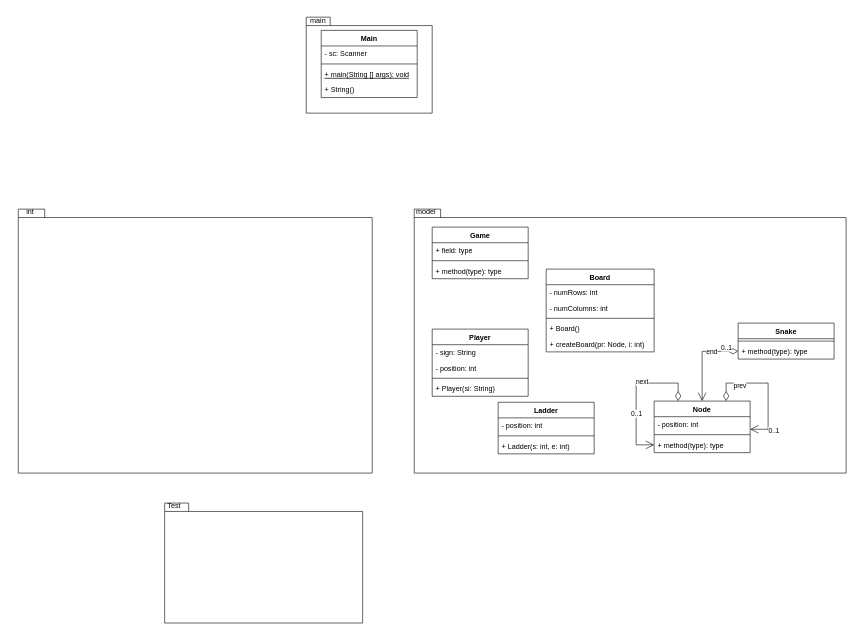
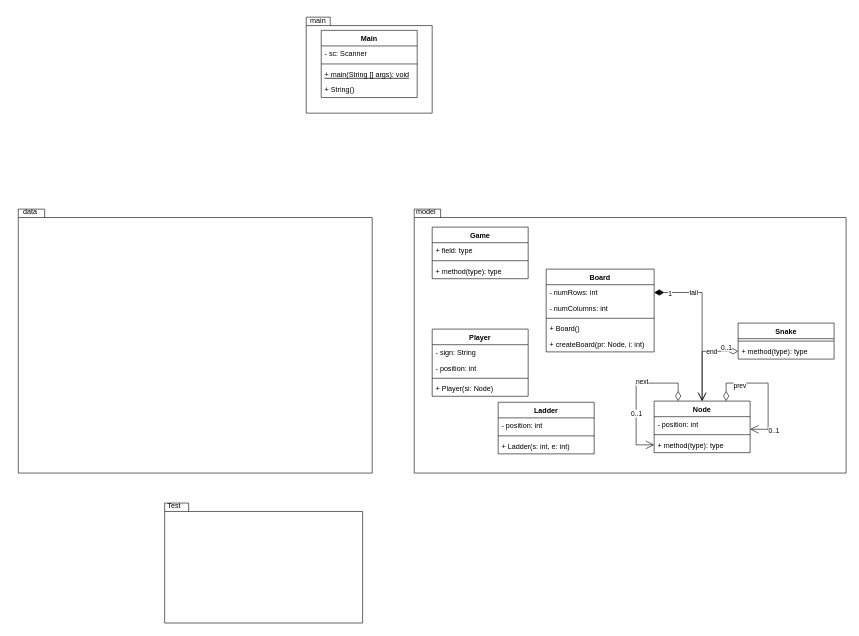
  <mxCell id="0" />
  <mxCell id="1" parent="0" />
  <mxCell id="2" value="" style="shape=folder;fontStyle=1;spacingTop=10;tabWidth=40;tabHeight=14;tabPosition=left;html=1;" parent="1" vertex="1"><mxGeometry x="510" y="28" width="210" height="160" as="geometry" /></mxCell>
  <mxCell id="3" value="main" style="text;html=1;strokeColor=none;fillColor=none;align=center;verticalAlign=middle;whiteSpace=wrap;rounded=0;" parent="1" vertex="1"><mxGeometry x="500" y="20" width="60" height="30" as="geometry" /></mxCell>
  <mxCell id="4" value="Main" style="swimlane;fontStyle=1;align=center;verticalAlign=top;childLayout=stackLayout;horizontal=1;startSize=26;horizontalStack=0;resizeParent=1;resizeParentMax=0;resizeLast=0;collapsible=1;marginBottom=0;" parent="1" vertex="1"><mxGeometry x="535" y="50" width="160" height="112" as="geometry" /></mxCell>
  <mxCell id="5" value="- sc: Scanner" style="text;strokeColor=none;fillColor=none;align=left;verticalAlign=top;spacingLeft=4;spacingRight=4;overflow=hidden;rotatable=0;points=[[0,0.5],[1,0.5]];portConstraint=eastwest;" parent="4" vertex="1"><mxGeometry y="26" width="160" height="26" as="geometry" /></mxCell>
  <mxCell id="6" value="" style="line;strokeWidth=1;fillColor=none;align=left;verticalAlign=middle;spacingTop=-1;spacingLeft=3;spacingRight=3;rotatable=0;labelPosition=right;points=[];portConstraint=eastwest;" parent="4" vertex="1"><mxGeometry y="52" width="160" height="8" as="geometry" /></mxCell>
  <mxCell id="7" value="+ main(String [] args): void" style="text;strokeColor=none;fillColor=none;align=left;verticalAlign=top;spacingLeft=4;spacingRight=4;overflow=hidden;rotatable=0;points=[[0,0.5],[1,0.5]];portConstraint=eastwest;fontStyle=4" parent="4" vertex="1"><mxGeometry y="60" width="160" height="26" as="geometry" /></mxCell>
  <mxCell id="8" value="+ String()" style="text;strokeColor=none;fillColor=none;align=left;verticalAlign=top;spacingLeft=4;spacingRight=4;overflow=hidden;rotatable=0;points=[[0,0.5],[1,0.5]];portConstraint=eastwest;" vertex="1" parent="4"><mxGeometry y="86" width="160" height="26" as="geometry" /></mxCell>
  <mxCell id="9" value="" style="shape=folder;fontStyle=1;spacingTop=10;tabWidth=40;tabHeight=14;tabPosition=left;html=1;" parent="1" vertex="1"><mxGeometry x="690" y="348" width="720" height="440" as="geometry" /></mxCell>
  <mxCell id="10" value="" style="shape=folder;fontStyle=1;spacingTop=10;tabWidth=40;tabHeight=14;tabPosition=left;html=1;" parent="1" vertex="1"><mxGeometry x="30" y="348" width="590" height="440" as="geometry" /></mxCell>
  <mxCell id="11" value="" style="shape=folder;fontStyle=1;spacingTop=10;tabWidth=40;tabHeight=14;tabPosition=left;html=1;" parent="1" vertex="1"><mxGeometry x="274" y="838" width="330" height="200" as="geometry" /></mxCell>
- <mxCell id="12" value="int" style="text;html=1;strokeColor=none;fillColor=none;align=center;verticalAlign=middle;whiteSpace=wrap;rounded=0;" parent="1" vertex="1"><mxGeometry x="20" y="338" width="60" height="30" as="geometry" /></mxCell>
+ <mxCell id="12" value="data" style="text;html=1;strokeColor=none;fillColor=none;align=center;verticalAlign=middle;whiteSpace=wrap;rounded=0;" parent="1" vertex="1"><mxGeometry x="20" y="338" width="60" height="30" as="geometry" /></mxCell>
  <mxCell id="13" value="model" style="text;html=1;strokeColor=none;fillColor=none;align=center;verticalAlign=middle;whiteSpace=wrap;rounded=0;" parent="1" vertex="1"><mxGeometry x="680" y="338" width="60" height="30" as="geometry" /></mxCell>
  <mxCell id="14" value="Test" style="text;html=1;strokeColor=none;fillColor=none;align=center;verticalAlign=middle;whiteSpace=wrap;rounded=0;" parent="1" vertex="1"><mxGeometry x="260" y="828" width="60" height="30" as="geometry" /></mxCell>
  <mxCell id="15" value="Board" style="swimlane;fontStyle=1;align=center;verticalAlign=top;childLayout=stackLayout;horizontal=1;startSize=26;horizontalStack=0;resizeParent=1;resizeParentMax=0;resizeLast=0;collapsible=1;marginBottom=0;" parent="1" vertex="1"><mxGeometry x="910" y="448" width="180" height="138" as="geometry" /></mxCell>
  <mxCell id="16" value="- numRows: int" style="text;strokeColor=none;fillColor=none;align=left;verticalAlign=top;spacingLeft=4;spacingRight=4;overflow=hidden;rotatable=0;points=[[0,0.5],[1,0.5]];portConstraint=eastwest;" parent="15" vertex="1"><mxGeometry y="26" width="180" height="26" as="geometry" /></mxCell>
  <mxCell id="17" value="- numColumns: int" style="text;strokeColor=none;fillColor=none;align=left;verticalAlign=top;spacingLeft=4;spacingRight=4;overflow=hidden;rotatable=0;points=[[0,0.5],[1,0.5]];portConstraint=eastwest;" parent="15" vertex="1"><mxGeometry y="52" width="180" height="26" as="geometry" /></mxCell>
  <mxCell id="18" value="" style="line;strokeWidth=1;fillColor=none;align=left;verticalAlign=middle;spacingTop=-1;spacingLeft=3;spacingRight=3;rotatable=0;labelPosition=right;points=[];portConstraint=eastwest;" parent="15" vertex="1"><mxGeometry y="78" width="180" height="8" as="geometry" /></mxCell>
  <mxCell id="19" value="+ Board()" style="text;strokeColor=none;fillColor=none;align=left;verticalAlign=top;spacingLeft=4;spacingRight=4;overflow=hidden;rotatable=0;points=[[0,0.5],[1,0.5]];portConstraint=eastwest;" parent="15" vertex="1"><mxGeometry y="86" width="180" height="26" as="geometry" /></mxCell>
  <mxCell id="20" value="+ createBoard(pr: Node, i: int)" style="text;strokeColor=none;fillColor=none;align=left;verticalAlign=top;spacingLeft=4;spacingRight=4;overflow=hidden;rotatable=0;points=[[0,0.5],[1,0.5]];portConstraint=eastwest;" vertex="1" parent="15"><mxGeometry y="112" width="180" height="26" as="geometry" /></mxCell>
  <mxCell id="21" value="Snake" style="swimlane;fontStyle=1;align=center;verticalAlign=top;childLayout=stackLayout;horizontal=1;startSize=26;horizontalStack=0;resizeParent=1;resizeParentMax=0;resizeLast=0;collapsible=1;marginBottom=0;" parent="1" vertex="1"><mxGeometry x="1230" y="538" width="160" height="60" as="geometry" /></mxCell>
  <mxCell id="22" value="" style="line;strokeWidth=1;fillColor=none;align=left;verticalAlign=middle;spacingTop=-1;spacingLeft=3;spacingRight=3;rotatable=0;labelPosition=right;points=[];portConstraint=eastwest;" parent="21" vertex="1"><mxGeometry y="26" width="160" height="8" as="geometry" /></mxCell>
  <mxCell id="23" value="+ method(type): type" style="text;strokeColor=none;fillColor=none;align=left;verticalAlign=top;spacingLeft=4;spacingRight=4;overflow=hidden;rotatable=0;points=[[0,0.5],[1,0.5]];portConstraint=eastwest;" parent="21" vertex="1"><mxGeometry y="34" width="160" height="26" as="geometry" /></mxCell>
  <mxCell id="24" value="Ladder" style="swimlane;fontStyle=1;align=center;verticalAlign=top;childLayout=stackLayout;horizontal=1;startSize=26;horizontalStack=0;resizeParent=1;resizeParentMax=0;resizeLast=0;collapsible=1;marginBottom=0;" parent="1" vertex="1"><mxGeometry x="830" y="670" width="160" height="86" as="geometry" /></mxCell>
  <mxCell id="25" value="- position: int" style="text;strokeColor=none;fillColor=none;align=left;verticalAlign=top;spacingLeft=4;spacingRight=4;overflow=hidden;rotatable=0;points=[[0,0.5],[1,0.5]];portConstraint=eastwest;" parent="24" vertex="1"><mxGeometry y="26" width="160" height="26" as="geometry" /></mxCell>
  <mxCell id="26" value="" style="line;strokeWidth=1;fillColor=none;align=left;verticalAlign=middle;spacingTop=-1;spacingLeft=3;spacingRight=3;rotatable=0;labelPosition=right;points=[];portConstraint=eastwest;" parent="24" vertex="1"><mxGeometry y="52" width="160" height="8" as="geometry" /></mxCell>
  <mxCell id="27" value="+ Ladder(s: int, e: int)" style="text;strokeColor=none;fillColor=none;align=left;verticalAlign=top;spacingLeft=4;spacingRight=4;overflow=hidden;rotatable=0;points=[[0,0.5],[1,0.5]];portConstraint=eastwest;" parent="24" vertex="1"><mxGeometry y="60" width="160" height="26" as="geometry" /></mxCell>
  <mxCell id="28" value="Player" style="swimlane;fontStyle=1;align=center;verticalAlign=top;childLayout=stackLayout;horizontal=1;startSize=26;horizontalStack=0;resizeParent=1;resizeParentMax=0;resizeLast=0;collapsible=1;marginBottom=0;" parent="1" vertex="1"><mxGeometry x="720" y="548" width="160" height="112" as="geometry" /></mxCell>
  <mxCell id="29" value="- sign: String" style="text;strokeColor=none;fillColor=none;align=left;verticalAlign=top;spacingLeft=4;spacingRight=4;overflow=hidden;rotatable=0;points=[[0,0.5],[1,0.5]];portConstraint=eastwest;" parent="28" vertex="1"><mxGeometry y="26" width="160" height="26" as="geometry" /></mxCell>
  <mxCell id="30" value="- position: int" style="text;strokeColor=none;fillColor=none;align=left;verticalAlign=top;spacingLeft=4;spacingRight=4;overflow=hidden;rotatable=0;points=[[0,0.5],[1,0.5]];portConstraint=eastwest;" parent="28" vertex="1"><mxGeometry y="52" width="160" height="26" as="geometry" /></mxCell>
  <mxCell id="31" value="" style="line;strokeWidth=1;fillColor=none;align=left;verticalAlign=middle;spacingTop=-1;spacingLeft=3;spacingRight=3;rotatable=0;labelPosition=right;points=[];portConstraint=eastwest;" parent="28" vertex="1"><mxGeometry y="78" width="160" height="8" as="geometry" /></mxCell>
- <mxCell id="32" value="+ Player(si: String)" style="text;strokeColor=none;fillColor=none;align=left;verticalAlign=top;spacingLeft=4;spacingRight=4;overflow=hidden;rotatable=0;points=[[0,0.5],[1,0.5]];portConstraint=eastwest;" parent="28" vertex="1"><mxGeometry y="86" width="160" height="26" as="geometry" /></mxCell>
+ <mxCell id="32" value="+ Player(si: Node)" style="text;strokeColor=none;fillColor=none;align=left;verticalAlign=top;spacingLeft=4;spacingRight=4;overflow=hidden;rotatable=0;points=[[0,0.5],[1,0.5]];portConstraint=eastwest;" parent="28" vertex="1"><mxGeometry y="86" width="160" height="26" as="geometry" /></mxCell>
  <mxCell id="33" value="Node" style="swimlane;fontStyle=1;align=center;verticalAlign=top;childLayout=stackLayout;horizontal=1;startSize=26;horizontalStack=0;resizeParent=1;resizeParentMax=0;resizeLast=0;collapsible=1;marginBottom=0;" vertex="1" parent="1"><mxGeometry x="1090" y="668" width="160" height="86" as="geometry" /></mxCell>
  <mxCell id="34" value="- position: int" style="text;strokeColor=none;fillColor=none;align=left;verticalAlign=top;spacingLeft=4;spacingRight=4;overflow=hidden;rotatable=0;points=[[0,0.5],[1,0.5]];portConstraint=eastwest;" vertex="1" parent="33"><mxGeometry y="26" width="160" height="26" as="geometry" /></mxCell>
  <mxCell id="35" value="" style="line;strokeWidth=1;fillColor=none;align=left;verticalAlign=middle;spacingTop=-1;spacingLeft=3;spacingRight=3;rotatable=0;labelPosition=right;points=[];portConstraint=eastwest;" vertex="1" parent="33"><mxGeometry y="52" width="160" height="8" as="geometry" /></mxCell>
  <mxCell id="36" value="+ method(type): type" style="text;strokeColor=none;fillColor=none;align=left;verticalAlign=top;spacingLeft=4;spacingRight=4;overflow=hidden;rotatable=0;points=[[0,0.5],[1,0.5]];portConstraint=eastwest;" vertex="1" parent="33"><mxGeometry y="60" width="160" height="26" as="geometry" /></mxCell>
  <mxCell id="37" value="0..1" style="endArrow=open;html=1;endSize=12;startArrow=diamondThin;startSize=14;startFill=0;edgeStyle=orthogonalEdgeStyle;align=left;verticalAlign=bottom;rounded=0;exitX=0.75;exitY=0;exitDx=0;exitDy=0;" edge="1" parent="33" source="33"><mxGeometry x="0.721" y="11" relative="1" as="geometry"><mxPoint x="-150" y="-110" as="sourcePoint" /><mxPoint x="160" y="47" as="targetPoint" /><Array as="points"><mxPoint x="120" y="-30" /><mxPoint x="190" y="-30" /><mxPoint x="190" y="47" /></Array><mxPoint as="offset" /></mxGeometry></mxCell>
  <mxCell id="38" value="prev" style="edgeLabel;html=1;align=center;verticalAlign=middle;resizable=0;points=[];" vertex="1" connectable="0" parent="37"><mxGeometry x="-0.498" y="-3" relative="1" as="geometry"><mxPoint as="offset" /></mxGeometry></mxCell>
  <mxCell id="39" value="0..1" style="endArrow=open;html=1;endSize=12;startArrow=diamondThin;startSize=14;startFill=0;edgeStyle=orthogonalEdgeStyle;align=left;verticalAlign=bottom;rounded=0;exitX=0.25;exitY=0;exitDx=0;exitDy=0;entryX=0;entryY=0.5;entryDx=0;entryDy=0;" edge="1" parent="33" source="33" target="36"><mxGeometry x="0.373" y="-10" relative="1" as="geometry"><mxPoint x="-150" y="-110" as="sourcePoint" /><mxPoint x="10" y="-110" as="targetPoint" /><Array as="points"><mxPoint x="40" y="-30" /><mxPoint x="-30" y="-30" /><mxPoint x="-30" y="73" /></Array><mxPoint as="offset" /></mxGeometry></mxCell>
  <mxCell id="40" value="next" style="edgeLabel;html=1;align=center;verticalAlign=middle;resizable=0;points=[];" vertex="1" connectable="0" parent="39"><mxGeometry x="-0.217" y="-3" relative="1" as="geometry"><mxPoint as="offset" /></mxGeometry></mxCell>
  <mxCell id="41" value="0..1" style="endArrow=open;html=1;endSize=12;startArrow=diamondThin;startSize=14;startFill=0;edgeStyle=orthogonalEdgeStyle;align=left;verticalAlign=bottom;rounded=0;exitX=0;exitY=0.5;exitDx=0;exitDy=0;entryX=0.5;entryY=0;entryDx=0;entryDy=0;" edge="1" parent="1" source="23" target="33"><mxGeometry x="-0.58" y="3" relative="1" as="geometry"><mxPoint x="880" y="548" as="sourcePoint" /><mxPoint x="1040" y="548" as="targetPoint" /><mxPoint as="offset" /></mxGeometry></mxCell>
  <mxCell id="42" value="end" style="edgeLabel;html=1;align=center;verticalAlign=middle;resizable=0;points=[];" vertex="1" connectable="0" parent="41"><mxGeometry x="-0.371" relative="1" as="geometry"><mxPoint as="offset" /></mxGeometry></mxCell>
+ <mxCell id="43" value="1" style="endArrow=open;html=1;endSize=12;startArrow=diamondThin;startSize=14;startFill=1;edgeStyle=orthogonalEdgeStyle;align=left;verticalAlign=bottom;rounded=0;exitX=1;exitY=0.5;exitDx=0;exitDy=0;entryX=0.5;entryY=0;entryDx=0;entryDy=0;" edge="1" parent="1" source="16" target="33"><mxGeometry x="-0.829" y="-11" relative="1" as="geometry"><mxPoint x="880" y="548" as="sourcePoint" /><mxPoint x="1040" y="548" as="targetPoint" /><Array as="points"><mxPoint x="1170" y="487" /></Array><mxPoint as="offset" /></mxGeometry></mxCell>
+ <mxCell id="44" value="tail" style="edgeLabel;html=1;align=center;verticalAlign=middle;resizable=0;points=[];" vertex="1" connectable="0" parent="43"><mxGeometry x="-0.658" y="1" relative="1" as="geometry"><mxPoint x="20" y="1" as="offset" /></mxGeometry></mxCell>
  <mxCell id="45" value="Game" style="swimlane;fontStyle=1;align=center;verticalAlign=top;childLayout=stackLayout;horizontal=1;startSize=26;horizontalStack=0;resizeParent=1;resizeParentMax=0;resizeLast=0;collapsible=1;marginBottom=0;" vertex="1" parent="1"><mxGeometry x="720" y="378" width="160" height="86" as="geometry" /></mxCell>
  <mxCell id="46" value="+ field: type" style="text;strokeColor=none;fillColor=none;align=left;verticalAlign=top;spacingLeft=4;spacingRight=4;overflow=hidden;rotatable=0;points=[[0,0.5],[1,0.5]];portConstraint=eastwest;" vertex="1" parent="45"><mxGeometry y="26" width="160" height="26" as="geometry" /></mxCell>
  <mxCell id="47" value="" style="line;strokeWidth=1;fillColor=none;align=left;verticalAlign=middle;spacingTop=-1;spacingLeft=3;spacingRight=3;rotatable=0;labelPosition=right;points=[];portConstraint=eastwest;" vertex="1" parent="45"><mxGeometry y="52" width="160" height="8" as="geometry" /></mxCell>
  <mxCell id="48" value="+ method(type): type" style="text;strokeColor=none;fillColor=none;align=left;verticalAlign=top;spacingLeft=4;spacingRight=4;overflow=hidden;rotatable=0;points=[[0,0.5],[1,0.5]];portConstraint=eastwest;" vertex="1" parent="45"><mxGeometry y="60" width="160" height="26" as="geometry" /></mxCell>
